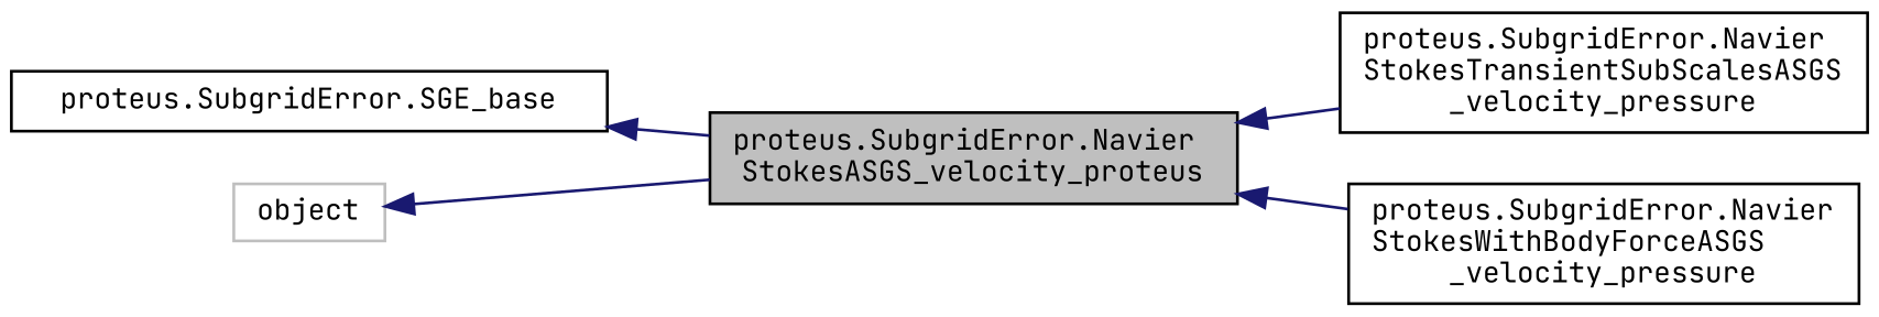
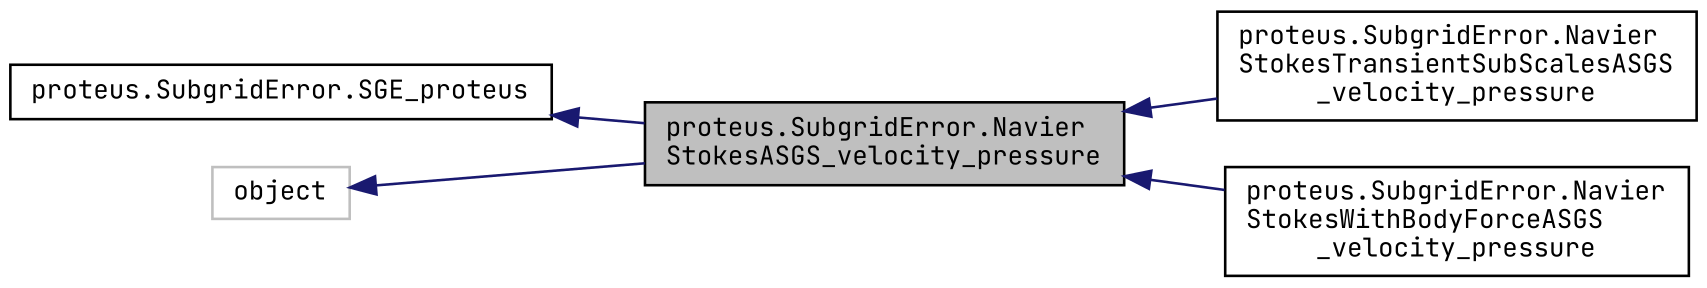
  digraph {
    fontname="JetBrains Mono"
    rankdir=LR
    node [color=black fillcolor=white fontname="JetBrains Mono" fontsize=10 shape=record style=filled]
    edge [color=midnightblue dir=back fontname="JetBrains Mono" fontsize=10 labelfontname=Helvetica labelfontsize=10 style=solid]
-   n1 [fillcolor=grey75 fontcolor=black height=0.2 label="proteus.SubgridError.Navier\lStokesASGS_velocity_proteus" width=0.4]
+   n1 [fillcolor=grey75 fontcolor=black height=0.2 label="proteus.SubgridError.Navier\lStokesASGS_velocity_pressure" width=0.4]
    n2 [height=0.2 label="proteus.SubgridError.Navier\lStokesTransientSubScalesASGS\l_velocity_pressure" width=0.4]
    n3 [height=0.2 label="proteus.SubgridError.Navier\lStokesWithBodyForceASGS\l_velocity_pressure" width=0.4]
-   n4 [height=0.2 label="proteus.SubgridError.SGE_base" width=0.4]
+   n4 [height=0.2 label="proteus.SubgridError.SGE_proteus" width=0.4]
    n5 [color=grey75 height=0.2 label=object width=0.4]
    n1 -> n2
    n1 -> n3
    n4 -> n1
    n5 -> n1
  }
